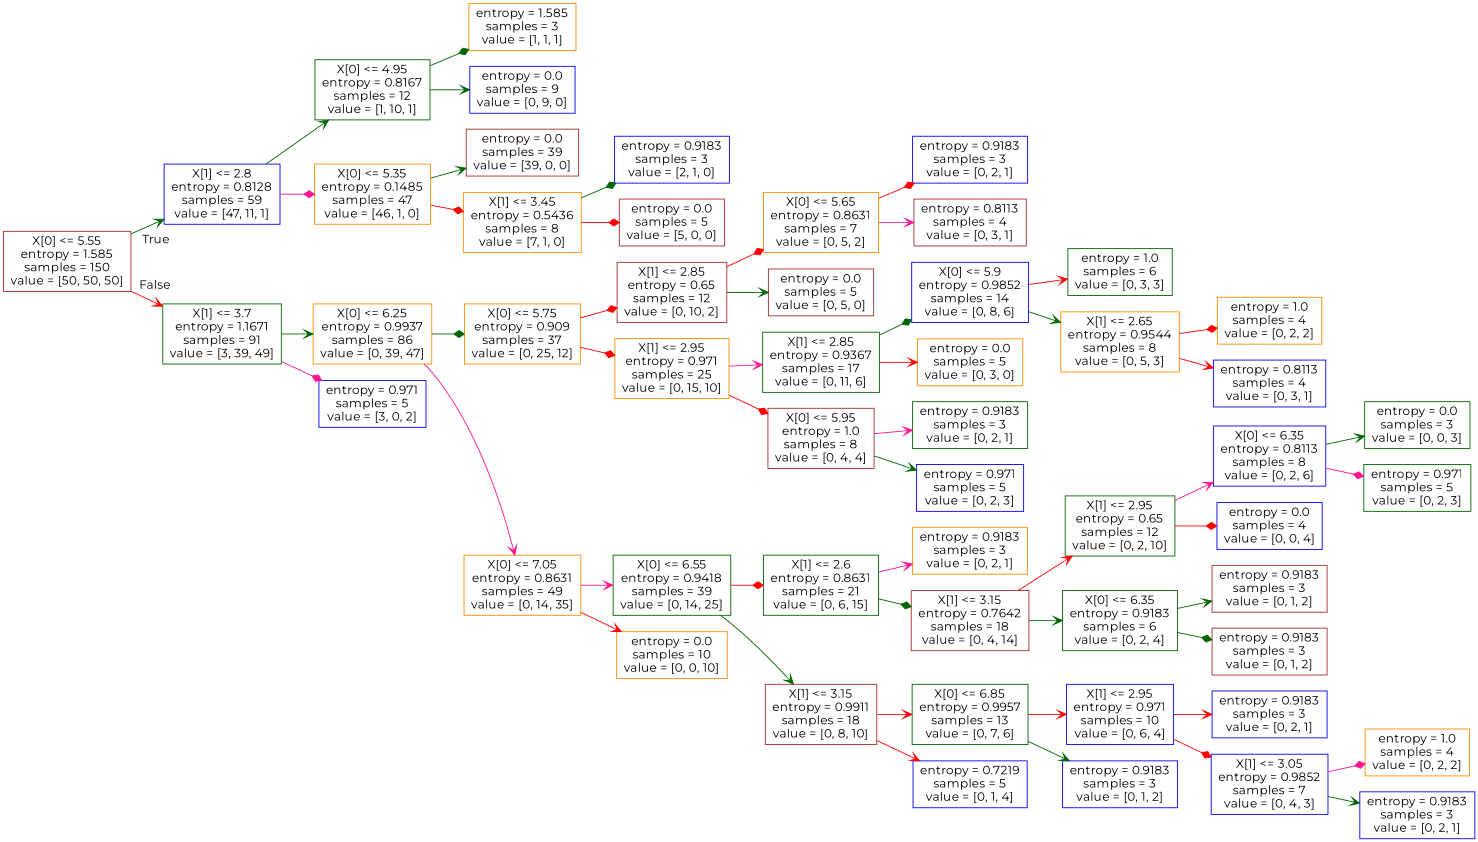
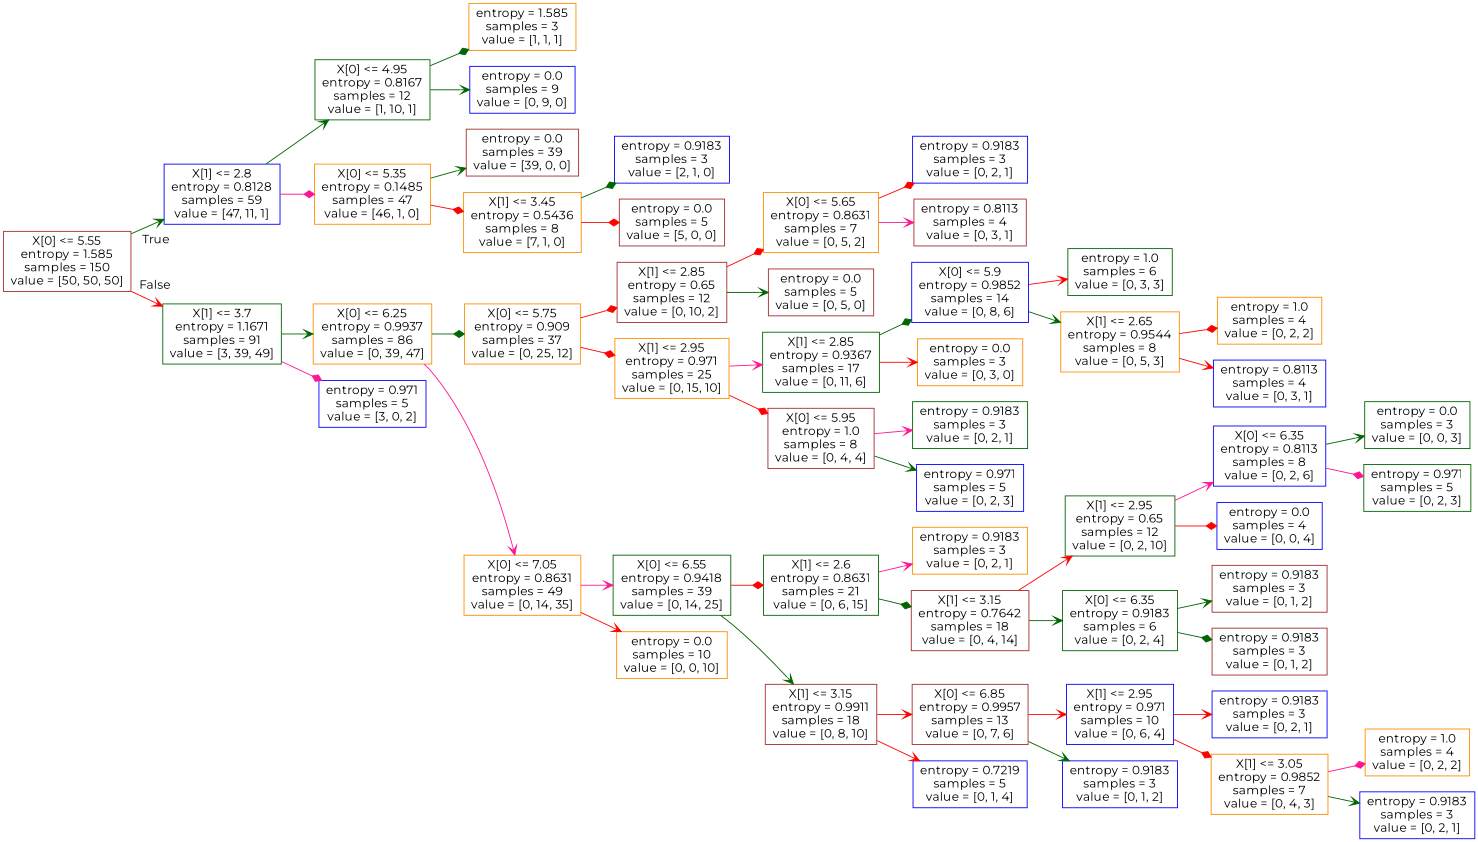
  digraph {
    fontname=Montserrat
    rankdir=LR
    node [color=blue fontname=Montserrat shape=box]
    edge [arrowhead=vee color=red fontname=Montserrat]
    n1 [color=brown label="X[0] <= 5.55\nentropy = 1.585\nsamples = 150\nvalue = [50, 50, 50]"]
    n2 [label="X[1] <= 2.8\nentropy = 0.8128\nsamples = 59\nvalue = [47, 11, 1]"]
    n3 [color=darkgreen label="X[1] <= 3.7\nentropy = 1.1671\nsamples = 91\nvalue = [3, 39, 49]"]
    n4 [color=darkgreen label="X[0] <= 4.95\nentropy = 0.8167\nsamples = 12\nvalue = [1, 10, 1]"]
    n5 [color=darkorange label="X[0] <= 5.35\nentropy = 0.1485\nsamples = 47\nvalue = [46, 1, 0]"]
    n6 [color=darkorange label="X[0] <= 6.25\nentropy = 0.9937\nsamples = 86\nvalue = [0, 39, 47]"]
    n7 [label="entropy = 0.971\nsamples = 5\nvalue = [3, 0, 2]"]
    n8 [color=darkorange label="entropy = 1.585\nsamples = 3\nvalue = [1, 1, 1]"]
    n9 [label="entropy = 0.0\nsamples = 9\nvalue = [0, 9, 0]"]
    n10 [color=brown label="entropy = 0.0\nsamples = 39\nvalue = [39, 0, 0]"]
    n11 [color=darkorange label="X[1] <= 3.45\nentropy = 0.5436\nsamples = 8\nvalue = [7, 1, 0]"]
    n12 [label="entropy = 0.9183\nsamples = 3\nvalue = [2, 1, 0]"]
    n13 [color=brown label="entropy = 0.0\nsamples = 5\nvalue = [5, 0, 0]"]
    n14 [color=darkorange label="X[0] <= 5.75\nentropy = 0.909\nsamples = 37\nvalue = [0, 25, 12]"]
    n15 [color=darkorange label="X[0] <= 7.05\nentropy = 0.8631\nsamples = 49\nvalue = [0, 14, 35]"]
    n16 [color=brown label="X[1] <= 2.85\nentropy = 0.65\nsamples = 12\nvalue = [0, 10, 2]"]
    n17 [color=darkorange label="X[1] <= 2.95\nentropy = 0.971\nsamples = 25\nvalue = [0, 15, 10]"]
    n18 [color=darkgreen label="X[0] <= 6.55\nentropy = 0.9418\nsamples = 39\nvalue = [0, 14, 25]"]
    n19 [color=darkorange label="entropy = 0.0\nsamples = 10\nvalue = [0, 0, 10]"]
    n20 [color=darkorange label="X[0] <= 5.65\nentropy = 0.8631\nsamples = 7\nvalue = [0, 5, 2]"]
    n21 [color=brown label="entropy = 0.0\nsamples = 5\nvalue = [0, 5, 0]"]
    n22 [color=darkgreen label="X[1] <= 2.85\nentropy = 0.9367\nsamples = 17\nvalue = [0, 11, 6]"]
    n23 [color=brown label="X[0] <= 5.95\nentropy = 1.0\nsamples = 8\nvalue = [0, 4, 4]"]
    n24 [label="entropy = 0.9183\nsamples = 3\nvalue = [0, 2, 1]"]
    n25 [color=brown label="entropy = 0.8113\nsamples = 4\nvalue = [0, 3, 1]"]
    n26 [label="X[0] <= 5.9\nentropy = 0.9852\nsamples = 14\nvalue = [0, 8, 6]"]
-   n27 [color=darkorange label="entropy = 0.0\nsamples = 5\nvalue = [0, 3, 0]"]
+   n27 [color=darkorange label="entropy = 0.0\nsamples = 3\nvalue = [0, 3, 0]"]
    n28 [color=darkgreen label="entropy = 0.9183\nsamples = 3\nvalue = [0, 2, 1]"]
    n29 [label="entropy = 0.971\nsamples = 5\nvalue = [0, 2, 3]"]
    n30 [color=darkgreen label="entropy = 1.0\nsamples = 6\nvalue = [0, 3, 3]"]
    n31 [color=darkorange label="X[1] <= 2.65\nentropy = 0.9544\nsamples = 8\nvalue = [0, 5, 3]"]
    n32 [color=darkorange label="entropy = 1.0\nsamples = 4\nvalue = [0, 2, 2]"]
    n33 [label="entropy = 0.8113\nsamples = 4\nvalue = [0, 3, 1]"]
    n34 [color=darkgreen label="X[1] <= 2.6\nentropy = 0.8631\nsamples = 21\nvalue = [0, 6, 15]"]
    n35 [color=brown label="X[1] <= 3.15\nentropy = 0.9911\nsamples = 18\nvalue = [0, 8, 10]"]
    n36 [color=darkorange label="entropy = 0.9183\nsamples = 3\nvalue = [0, 2, 1]"]
    n37 [color=brown label="X[1] <= 3.15\nentropy = 0.7642\nsamples = 18\nvalue = [0, 4, 14]"]
-   n38 [color=darkgreen label="X[0] <= 6.85\nentropy = 0.9957\nsamples = 13\nvalue = [0, 7, 6]"]
+   n38 [color=brown label="X[0] <= 6.85\nentropy = 0.9957\nsamples = 13\nvalue = [0, 7, 6]"]
    n39 [label="entropy = 0.7219\nsamples = 5\nvalue = [0, 1, 4]"]
    n40 [color=darkgreen label="X[1] <= 2.95\nentropy = 0.65\nsamples = 12\nvalue = [0, 2, 10]"]
    n41 [color=darkgreen label="X[0] <= 6.35\nentropy = 0.9183\nsamples = 6\nvalue = [0, 2, 4]"]
    n42 [label="X[0] <= 6.35\nentropy = 0.8113\nsamples = 8\nvalue = [0, 2, 6]"]
    n43 [label="entropy = 0.0\nsamples = 4\nvalue = [0, 0, 4]"]
    n44 [color=brown label="entropy = 0.9183\nsamples = 3\nvalue = [0, 1, 2]"]
    n45 [color=brown label="entropy = 0.9183\nsamples = 3\nvalue = [0, 1, 2]"]
    n46 [color=darkgreen label="entropy = 0.0\nsamples = 3\nvalue = [0, 0, 3]"]
    n47 [color=darkgreen label="entropy = 0.971\nsamples = 5\nvalue = [0, 2, 3]"]
    n48 [label="X[1] <= 2.95\nentropy = 0.971\nsamples = 10\nvalue = [0, 6, 4]"]
    n49 [label="entropy = 0.9183\nsamples = 3\nvalue = [0, 1, 2]"]
    n50 [label="entropy = 0.9183\nsamples = 3\nvalue = [0, 2, 1]"]
-   n51 [label="X[1] <= 3.05\nentropy = 0.9852\nsamples = 7\nvalue = [0, 4, 3]"]
+   n51 [color=darkorange label="X[1] <= 3.05\nentropy = 0.9852\nsamples = 7\nvalue = [0, 4, 3]"]
    n52 [color=darkorange label="entropy = 1.0\nsamples = 4\nvalue = [0, 2, 2]"]
    n53 [label="entropy = 0.9183\nsamples = 3\nvalue = [0, 2, 1]"]
    n1 -> n2 [color=darkgreen headlabel=True labelangle=45 labeldistance=2.5]
    n1 -> n3 [headlabel=False labelangle=-45 labeldistance=2.5]
    n2 -> n4 [color=darkgreen]
    n2 -> n5 [arrowhead=diamond color=deeppink]
    n3 -> n6 [color=darkgreen]
    n3 -> n7 [arrowhead=diamond color=deeppink]
    n4 -> n8 [arrowhead=diamond color=darkgreen]
    n4 -> n9 [color=darkgreen]
    n5 -> n10 [color=darkgreen]
    n5 -> n11 [arrowhead=diamond]
    n6 -> n14 [arrowhead=diamond color=darkgreen]
    n6 -> n15 [color=deeppink]
    n11 -> n12 [arrowhead=diamond color=darkgreen]
    n11 -> n13 [arrowhead=diamond]
    n14 -> n16 [arrowhead=diamond]
    n14 -> n17 [arrowhead=diamond]
    n15 -> n18 [color=deeppink]
    n15 -> n19
    n16 -> n20 [arrowhead=diamond]
    n16 -> n21 [color=darkgreen]
    n17 -> n22 [color=deeppink]
    n17 -> n23 [arrowhead=diamond]
    n18 -> n34 [arrowhead=diamond]
    n18 -> n35 [color=darkgreen]
    n20 -> n24 [arrowhead=diamond]
    n20 -> n25 [color=deeppink]
    n22 -> n26 [arrowhead=diamond color=darkgreen]
    n22 -> n27
    n23 -> n28 [color=deeppink]
    n23 -> n29 [color=darkgreen]
    n26 -> n30
    n26 -> n31 [color=darkgreen]
    n31 -> n32 [arrowhead=diamond]
    n31 -> n33
    n34 -> n36 [color=deeppink]
    n34 -> n37 [arrowhead=diamond color=darkgreen]
    n35 -> n38
    n35 -> n39
    n37 -> n40
    n37 -> n41 [color=darkgreen]
    n38 -> n48
    n38 -> n49 [color=darkgreen]
    n40 -> n42 [color=deeppink]
    n40 -> n43 [arrowhead=diamond]
    n41 -> n44 [color=darkgreen]
    n41 -> n45 [arrowhead=diamond color=darkgreen]
    n42 -> n46 [color=darkgreen]
    n42 -> n47 [arrowhead=diamond color=deeppink]
    n48 -> n50
    n48 -> n51 [arrowhead=diamond]
    n51 -> n52 [arrowhead=diamond color=deeppink]
    n51 -> n53 [color=darkgreen]
  }
